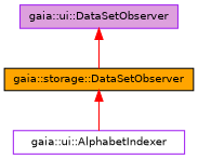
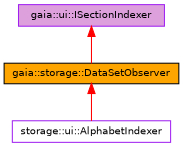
  digraph {
    node [color=purple fontname=Helvetica fontsize=10 shape=record style=filled]
    edge [color=red dir=back fontname=Helvetica fontsize=10 labelfontname=Helvetica labelfontsize=10 style=solid]
-   n1 [fillcolor=white fontcolor=black height=0.2 label="gaia::ui::AlphabetIndexer" width=0.4]
+   n1 [fillcolor=white fontcolor=black height=0.2 label="storage::ui::AlphabetIndexer" width=0.4]
    n2 [color=black fillcolor=orange height=0.2 label="gaia::storage::DataSetObserver" width=0.4]
-   n3 [fillcolor=plum height=0.2 label="gaia::ui::DataSetObserver" width=0.4]
+   n3 [fillcolor=plum height=0.2 label="gaia::ui::ISectionIndexer" width=0.4]
    n2 -> n1
    n3 -> n2
  }
